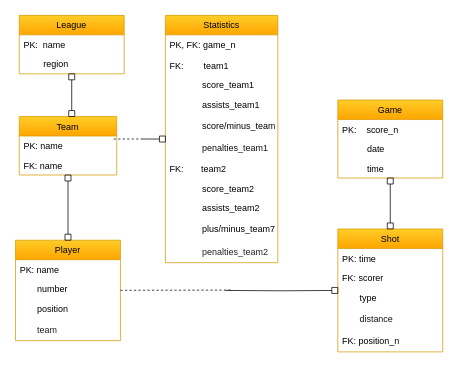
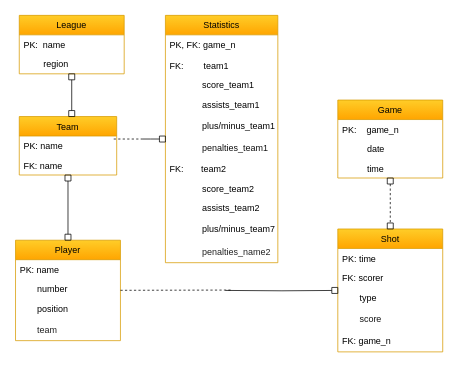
  <mxCell id="0" />
  <mxCell id="1" parent="0" />
  <mxCell id="2" value="Shot" style="swimlane;fontStyle=0;childLayout=stackLayout;horizontal=1;startSize=26;horizontalStack=0;resizeParent=1;resizeParentMax=0;resizeLast=0;collapsible=1;marginBottom=0;fillColor=#ffcd28;gradientColor=#ffa500;strokeColor=#d79b00;" parent="1" vertex="1"><mxGeometry x="450" y="305" width="140" height="164" as="geometry" /></mxCell>
  <mxCell id="3" value="PK: time" style="text;strokeColor=none;fillColor=none;align=left;verticalAlign=top;spacingLeft=4;spacingRight=4;overflow=hidden;rotatable=0;points=[[0,0.5],[1,0.5]];portConstraint=eastwest;" parent="2" vertex="1"><mxGeometry y="26" width="140" height="26" as="geometry" /></mxCell>
  <mxCell id="4" value="FK: scorer" style="text;strokeColor=none;fillColor=none;align=left;verticalAlign=top;spacingLeft=4;spacingRight=4;overflow=hidden;rotatable=0;points=[[0,0.5],[1,0.5]];portConstraint=eastwest;" parent="2" vertex="1"><mxGeometry y="52" width="140" height="26" as="geometry" /></mxCell>
  <mxCell id="5" value="       type" style="text;strokeColor=none;fillColor=none;align=left;verticalAlign=top;spacingLeft=4;spacingRight=4;overflow=hidden;rotatable=0;points=[[0,0.5],[1,0.5]];portConstraint=eastwest;" parent="2" vertex="1"><mxGeometry y="78" width="140" height="26" as="geometry" /></mxCell>
- <mxCell id="6" value="       distance" style="text;strokeColor=none;fillColor=none;align=left;verticalAlign=middle;spacingLeft=4;spacingRight=4;overflow=hidden;points=[[0,0.5],[1,0.5]];portConstraint=eastwest;rotatable=0;fontColor=#141414;" parent="2" vertex="1"><mxGeometry y="104" width="140" height="30" as="geometry" /></mxCell>
- <mxCell id="7" value="FK: position_n" style="text;strokeColor=none;fillColor=none;align=left;verticalAlign=middle;spacingLeft=4;spacingRight=4;overflow=hidden;points=[[0,0.5],[1,0.5]];portConstraint=eastwest;rotatable=0;fontColor=#000000;" parent="2" vertex="1"><mxGeometry y="134" width="140" height="30" as="geometry" /></mxCell>
+ <mxCell id="6" value="       score" style="text;strokeColor=none;fillColor=none;align=left;verticalAlign=middle;spacingLeft=4;spacingRight=4;overflow=hidden;points=[[0,0.5],[1,0.5]];portConstraint=eastwest;rotatable=0;fontColor=#141414;" parent="2" vertex="1"><mxGeometry y="104" width="140" height="30" as="geometry" /></mxCell>
+ <mxCell id="7" value="FK: game_n" style="text;strokeColor=none;fillColor=none;align=left;verticalAlign=middle;spacingLeft=4;spacingRight=4;overflow=hidden;points=[[0,0.5],[1,0.5]];portConstraint=eastwest;rotatable=0;fontColor=#000000;" parent="2" vertex="1"><mxGeometry y="134" width="140" height="30" as="geometry" /></mxCell>
  <mxCell id="8" value="League" style="swimlane;fontStyle=0;childLayout=stackLayout;horizontal=1;startSize=26;horizontalStack=0;resizeParent=1;resizeParentMax=0;resizeLast=0;collapsible=1;marginBottom=0;fillColor=#ffcd28;gradientColor=#ffa500;strokeColor=#d79b00;" parent="1" vertex="1"><mxGeometry x="25" y="20" width="140" height="78" as="geometry" /></mxCell>
  <mxCell id="9" value="PK:  name" style="text;strokeColor=none;fillColor=none;align=left;verticalAlign=top;spacingLeft=4;spacingRight=4;overflow=hidden;rotatable=0;points=[[0,0.5],[1,0.5]];portConstraint=eastwest;" parent="8" vertex="1"><mxGeometry y="26" width="140" height="26" as="geometry" /></mxCell>
  <mxCell id="10" value="        region" style="text;strokeColor=none;fillColor=none;align=left;verticalAlign=top;spacingLeft=4;spacingRight=4;overflow=hidden;rotatable=0;points=[[0,0.5],[1,0.5]];portConstraint=eastwest;" parent="8" vertex="1"><mxGeometry y="52" width="140" height="26" as="geometry" /></mxCell>
  <mxCell id="11" value="Player" style="swimlane;fontStyle=0;childLayout=stackLayout;horizontal=1;startSize=26;horizontalStack=0;resizeParent=1;resizeParentMax=0;resizeLast=0;collapsible=1;marginBottom=0;fillColor=#ffcd28;gradientColor=#ffa500;strokeColor=#d79b00;" parent="1" vertex="1"><mxGeometry x="20" y="320" width="140" height="134" as="geometry" /></mxCell>
  <mxCell id="12" value="PK: name" style="text;strokeColor=none;fillColor=none;align=left;verticalAlign=top;spacingLeft=4;spacingRight=4;overflow=hidden;rotatable=0;points=[[0,0.5],[1,0.5]];portConstraint=eastwest;" parent="11" vertex="1"><mxGeometry y="26" width="140" height="26" as="geometry" /></mxCell>
  <mxCell id="13" value="       number" style="text;strokeColor=none;fillColor=none;align=left;verticalAlign=top;spacingLeft=4;spacingRight=4;overflow=hidden;rotatable=0;points=[[0,0.5],[1,0.5]];portConstraint=eastwest;" parent="11" vertex="1"><mxGeometry y="52" width="140" height="26" as="geometry" /></mxCell>
  <mxCell id="14" value="       position" style="text;strokeColor=none;fillColor=none;align=left;verticalAlign=top;spacingLeft=4;spacingRight=4;overflow=hidden;rotatable=0;points=[[0,0.5],[1,0.5]];portConstraint=eastwest;" parent="11" vertex="1"><mxGeometry y="78" width="140" height="26" as="geometry" /></mxCell>
  <mxCell id="15" value="       team" style="text;strokeColor=none;fillColor=none;align=left;verticalAlign=middle;spacingLeft=4;spacingRight=4;overflow=hidden;points=[[0,0.5],[1,0.5]];portConstraint=eastwest;rotatable=0;fontColor=#212121;" parent="11" vertex="1"><mxGeometry y="104" width="140" height="30" as="geometry" /></mxCell>
  <mxCell id="16" value="Team" style="swimlane;fontStyle=0;childLayout=stackLayout;horizontal=1;startSize=26;horizontalStack=0;resizeParent=1;resizeParentMax=0;resizeLast=0;collapsible=1;marginBottom=0;fillColor=#ffcd28;gradientColor=#ffa500;strokeColor=#d79b00;" parent="1" vertex="1"><mxGeometry x="25" y="155" width="130" height="78" as="geometry" /></mxCell>
  <mxCell id="17" value="PK: name" style="text;strokeColor=none;fillColor=none;align=left;verticalAlign=top;spacingLeft=4;spacingRight=4;overflow=hidden;rotatable=0;points=[[0,0.5],[1,0.5]];portConstraint=eastwest;" parent="16" vertex="1"><mxGeometry y="26" width="130" height="26" as="geometry" /></mxCell>
  <mxCell id="18" value="FK: name" style="text;strokeColor=none;fillColor=none;align=left;verticalAlign=top;spacingLeft=4;spacingRight=4;overflow=hidden;rotatable=0;points=[[0,0.5],[1,0.5]];portConstraint=eastwest;" parent="16" vertex="1"><mxGeometry y="52" width="130" height="26" as="geometry" /></mxCell>
  <mxCell id="19" value="Game" style="swimlane;fontStyle=0;childLayout=stackLayout;horizontal=1;startSize=26;horizontalStack=0;resizeParent=1;resizeParentMax=0;resizeLast=0;collapsible=1;marginBottom=0;fillColor=#ffcd28;gradientColor=#ffa500;strokeColor=#d79b00;" parent="1" vertex="1"><mxGeometry x="450" y="133" width="140" height="104" as="geometry" /></mxCell>
- <mxCell id="20" value="PK:    score_n" style="text;strokeColor=none;fillColor=none;align=left;verticalAlign=top;spacingLeft=4;spacingRight=4;overflow=hidden;rotatable=0;points=[[0,0.5],[1,0.5]];portConstraint=eastwest;" parent="19" vertex="1"><mxGeometry y="26" width="140" height="26" as="geometry" /></mxCell>
+ <mxCell id="20" value="PK:    game_n" style="text;strokeColor=none;fillColor=none;align=left;verticalAlign=top;spacingLeft=4;spacingRight=4;overflow=hidden;rotatable=0;points=[[0,0.5],[1,0.5]];portConstraint=eastwest;" parent="19" vertex="1"><mxGeometry y="26" width="140" height="26" as="geometry" /></mxCell>
  <mxCell id="21" value="          date" style="text;strokeColor=none;fillColor=none;align=left;verticalAlign=top;spacingLeft=4;spacingRight=4;overflow=hidden;rotatable=0;points=[[0,0.5],[1,0.5]];portConstraint=eastwest;" parent="19" vertex="1"><mxGeometry y="52" width="140" height="26" as="geometry" /></mxCell>
  <mxCell id="22" value="          time" style="text;strokeColor=none;fillColor=none;align=left;verticalAlign=top;spacingLeft=4;spacingRight=4;overflow=hidden;rotatable=0;points=[[0,0.5],[1,0.5]];portConstraint=eastwest;" parent="19" vertex="1"><mxGeometry y="78" width="140" height="26" as="geometry" /></mxCell>
  <mxCell id="23" value="Statistics" style="swimlane;fontStyle=0;childLayout=stackLayout;horizontal=1;startSize=26;horizontalStack=0;resizeParent=1;resizeParentMax=0;resizeLast=0;collapsible=1;marginBottom=0;fillColor=#ffcd28;gradientColor=#ffa500;strokeColor=#d79b00;" parent="1" vertex="1"><mxGeometry x="220" y="20" width="150" height="330" as="geometry" /></mxCell>
  <mxCell id="24" value="PK, FK: game_n" style="text;strokeColor=none;fillColor=none;align=left;verticalAlign=top;spacingLeft=4;spacingRight=4;overflow=hidden;rotatable=0;points=[[0,0.5],[1,0.5]];portConstraint=eastwest;" parent="23" vertex="1"><mxGeometry y="26" width="150" height="28" as="geometry" /></mxCell>
  <mxCell id="25" value="FK:        team1" style="text;strokeColor=none;fillColor=none;align=left;verticalAlign=top;spacingLeft=4;spacingRight=4;overflow=hidden;rotatable=0;points=[[0,0.5],[1,0.5]];portConstraint=eastwest;" parent="23" vertex="1"><mxGeometry y="54" width="150" height="26" as="geometry" /></mxCell>
  <mxCell id="26" value="             score_team1" style="text;strokeColor=none;fillColor=none;align=left;verticalAlign=top;spacingLeft=4;spacingRight=4;overflow=hidden;rotatable=0;points=[[0,0.5],[1,0.5]];portConstraint=eastwest;" parent="23" vertex="1"><mxGeometry y="80" width="150" height="26" as="geometry" /></mxCell>
  <mxCell id="27" value="             assists_team1" style="text;strokeColor=none;fillColor=none;align=left;verticalAlign=top;spacingLeft=4;spacingRight=4;overflow=hidden;rotatable=0;points=[[0,0.5],[1,0.5]];portConstraint=eastwest;" parent="23" vertex="1"><mxGeometry y="106" width="150" height="26" as="geometry" /></mxCell>
- <mxCell id="28" value="             score/minus_team1" style="text;strokeColor=none;fillColor=none;align=left;verticalAlign=middle;spacingLeft=4;spacingRight=4;overflow=hidden;points=[[0,0.5],[1,0.5]];portConstraint=eastwest;rotatable=0;fontColor=#000000;" parent="23" vertex="1"><mxGeometry y="132" width="150" height="30" as="geometry" /></mxCell>
+ <mxCell id="28" value="             plus/minus_team1" style="text;strokeColor=none;fillColor=none;align=left;verticalAlign=middle;spacingLeft=4;spacingRight=4;overflow=hidden;points=[[0,0.5],[1,0.5]];portConstraint=eastwest;rotatable=0;fontColor=#000000;" parent="23" vertex="1"><mxGeometry y="132" width="150" height="30" as="geometry" /></mxCell>
  <mxCell id="29" value="             penalties_team1 " style="text;strokeColor=none;fillColor=none;align=left;verticalAlign=middle;spacingLeft=4;spacingRight=4;overflow=hidden;points=[[0,0.5],[1,0.5]];portConstraint=eastwest;rotatable=0;fontColor=#0F0F0F;" parent="23" vertex="1"><mxGeometry y="162" width="150" height="30" as="geometry" /></mxCell>
  <mxCell id="30" value="FK:       team2&#10;" style="text;strokeColor=none;fillColor=none;align=left;verticalAlign=top;spacingLeft=4;spacingRight=4;overflow=hidden;rotatable=0;points=[[0,0.5],[1,0.5]];portConstraint=eastwest;" parent="23" vertex="1"><mxGeometry y="192" width="150" height="26" as="geometry" /></mxCell>
  <mxCell id="31" value="             score_team2" style="text;strokeColor=none;fillColor=none;align=left;verticalAlign=top;spacingLeft=4;spacingRight=4;overflow=hidden;rotatable=0;points=[[0,0.5],[1,0.5]];portConstraint=eastwest;" parent="23" vertex="1"><mxGeometry y="218" width="150" height="26" as="geometry" /></mxCell>
  <mxCell id="32" value="             assists_team2" style="text;strokeColor=none;fillColor=none;align=left;verticalAlign=top;spacingLeft=4;spacingRight=4;overflow=hidden;rotatable=0;points=[[0,0.5],[1,0.5]];portConstraint=eastwest;" parent="23" vertex="1"><mxGeometry y="244" width="150" height="26" as="geometry" /></mxCell>
  <mxCell id="33" value="             plus/minus_team7" style="text;strokeColor=none;fillColor=none;align=left;verticalAlign=middle;spacingLeft=4;spacingRight=4;overflow=hidden;points=[[0,0.5],[1,0.5]];portConstraint=eastwest;rotatable=0;fontColor=#000000;" parent="23" vertex="1"><mxGeometry y="270" width="150" height="30" as="geometry" /></mxCell>
- <mxCell id="34" value="             penalties_team2 " style="text;strokeColor=none;fillColor=none;align=left;verticalAlign=middle;spacingLeft=4;spacingRight=4;overflow=hidden;points=[[0,0.5],[1,0.5]];portConstraint=eastwest;rotatable=0;fontColor=#212121;" parent="23" vertex="1"><mxGeometry y="300" width="150" height="30" as="geometry" /></mxCell>
- <mxCell id="35" style="edgeStyle=orthogonalEdgeStyle;rounded=0;orthogonalLoop=1;jettySize=auto;html=1;startArrow=box;startFill=0;endArrow=box;endFill=0;" edge="1" parent="1" source="19" target="2"><mxGeometry relative="1" as="geometry"><mxPoint x="510" y="151" as="sourcePoint" /><mxPoint x="510" y="275" as="targetPoint" /></mxGeometry></mxCell>
+ <mxCell id="34" value="             penalties_name2 " style="text;strokeColor=none;fillColor=none;align=left;verticalAlign=middle;spacingLeft=4;spacingRight=4;overflow=hidden;points=[[0,0.5],[1,0.5]];portConstraint=eastwest;rotatable=0;fontColor=#212121;" parent="23" vertex="1"><mxGeometry y="300" width="150" height="30" as="geometry" /></mxCell>
+ <mxCell id="35" style="edgeStyle=orthogonalEdgeStyle;rounded=0;orthogonalLoop=1;jettySize=auto;html=1;startArrow=box;startFill=0;endArrow=box;endFill=0;dashed=1;" edge="1" parent="1" source="19" target="2"><mxGeometry relative="1" as="geometry"><mxPoint x="510" y="151" as="sourcePoint" /><mxPoint x="510" y="275" as="targetPoint" /></mxGeometry></mxCell>
  <mxCell id="36" style="edgeStyle=orthogonalEdgeStyle;rounded=0;orthogonalLoop=1;jettySize=auto;html=1;startArrow=none;startFill=0;endArrow=box;endFill=0;" edge="1" parent="1" target="2"><mxGeometry relative="1" as="geometry"><mxPoint x="300" y="387" as="sourcePoint" /><mxPoint x="440" y="327" as="targetPoint" /></mxGeometry></mxCell>
  <mxCell id="37" value="" style="endArrow=none;dashed=1;html=1;rounded=0;" edge="1" parent="1" source="11"><mxGeometry width="50" height="50" relative="1" as="geometry"><mxPoint x="140" y="386.5" as="sourcePoint" /><mxPoint x="310" y="386.5" as="targetPoint" /></mxGeometry></mxCell>
  <mxCell id="38" style="edgeStyle=orthogonalEdgeStyle;rounded=0;orthogonalLoop=1;jettySize=auto;html=1;startArrow=box;startFill=0;endArrow=box;endFill=0;" edge="1" parent="1" source="11" target="16"><mxGeometry relative="1" as="geometry"><mxPoint x="60" y="66.5" as="targetPoint" /><mxPoint x="20" y="275" as="sourcePoint" /></mxGeometry></mxCell>
  <mxCell id="39" style="edgeStyle=orthogonalEdgeStyle;rounded=0;orthogonalLoop=1;jettySize=auto;html=1;endArrow=box;endFill=0;startArrow=box;startFill=0;" edge="1" parent="1" source="8" target="16"><mxGeometry relative="1" as="geometry"><Array as="points"><mxPoint x="115" y="155" /><mxPoint x="115" y="155" /></Array><mxPoint x="115" y="135" as="sourcePoint" /><mxPoint x="230" y="255" as="targetPoint" /></mxGeometry></mxCell>
  <mxCell id="40" style="edgeStyle=orthogonalEdgeStyle;rounded=0;orthogonalLoop=1;jettySize=auto;html=1;startArrow=box;startFill=0;endArrow=none;endFill=0;" edge="1" parent="1" source="23"><mxGeometry relative="1" as="geometry"><mxPoint x="190" y="185" as="targetPoint" /><mxPoint x="230" y="31" as="sourcePoint" /></mxGeometry></mxCell>
  <mxCell id="41" value="" style="endArrow=none;dashed=1;html=1;rounded=0;" edge="1" parent="1"><mxGeometry width="50" height="50" relative="1" as="geometry"><mxPoint x="190" y="185" as="sourcePoint" /><mxPoint x="150" y="185" as="targetPoint" /><Array as="points"><mxPoint x="190" y="185" /></Array></mxGeometry></mxCell>
